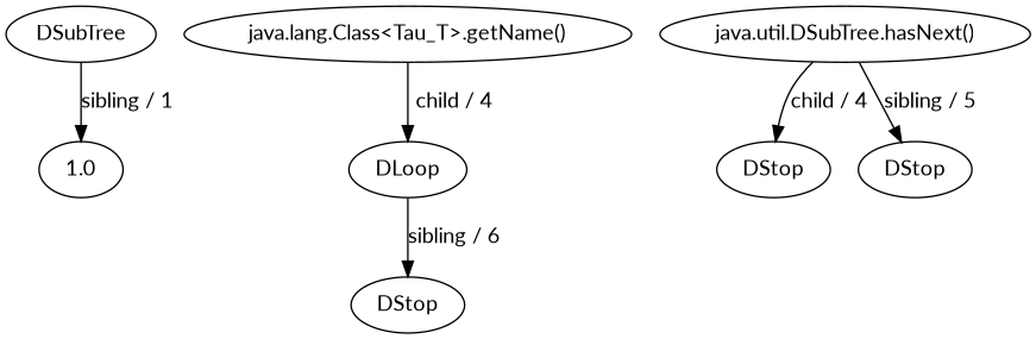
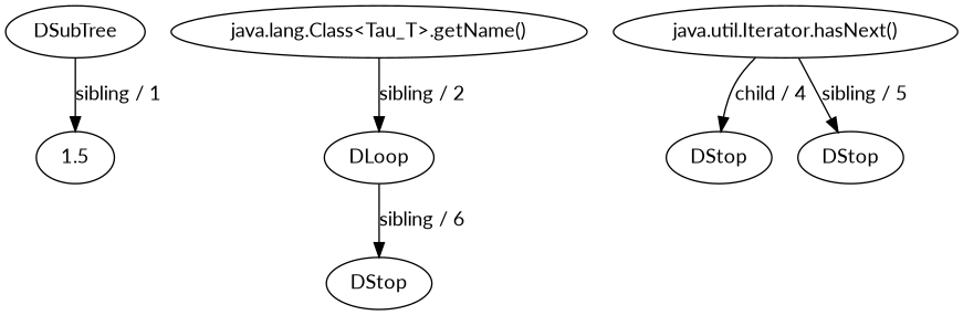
  digraph {
    fontname=Lato
    node [fontname=Lato]
    edge [constraint=true direction=LR fontname=Lato]
-   n1 [label=1.0]
+   n1 [label=1.5]
    n2 [label=DSubTree]
    n3 [label="java.lang.Class<Tau_T>.getName()"]
    n4 [label=DLoop]
    n5 [label=DStop]
-   n6 [label="java.util.DSubTree.hasNext()"]
+   n6 [label="java.util.Iterator.hasNext()"]
    n7 [label=DStop]
    n8 [label=DStop]
    n2 -> n1 [label="sibling / 1"]
-   n3 -> n4 [label="child / 4"]
+   n3 -> n4 [label="sibling / 2"]
    n4 -> n5 [label="sibling / 6"]
    n6 -> n7 [label="child / 4"]
    n6 -> n8 [label="sibling / 5"]
  }
